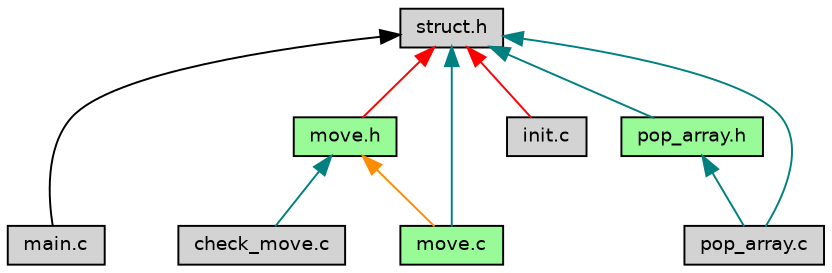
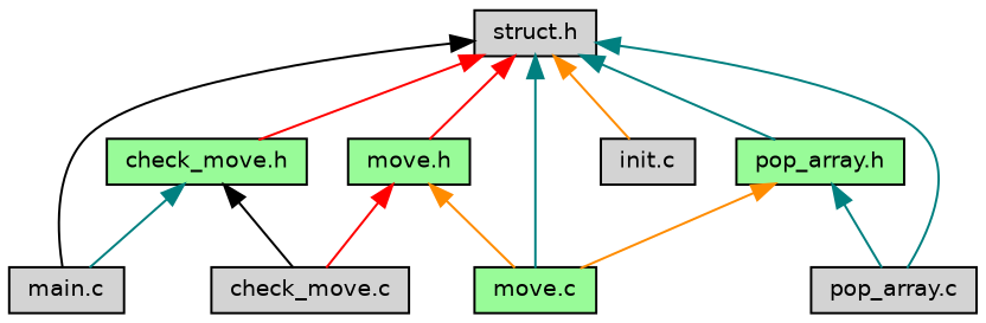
  digraph {
    node [color=black fillcolor=lightgrey fontname=Helvetica fontsize=10 shape=record style=filled]
    edge [color=teal dir=back fontname=Helvetica fontsize=10 labelfontname=Helvetica labelfontsize=10 style=solid]
    n1 [fontcolor=black height=0.2 label="struct.h" width=0.4]
+   n2 [fillcolor=palegreen height=0.2 label="check_move.h" width=0.4]
    n3 [height=0.2 label="main.c" width=0.4]
    n4 [fillcolor=palegreen height=0.2 label="move.h" width=0.4]
    n5 [fillcolor=palegreen height=0.2 label="move.c" width=0.4]
    n6 [height=0.2 label="init.c" width=0.4]
    n7 [fillcolor=palegreen height=0.2 label="pop_array.h" width=0.4]
    n8 [height=0.2 label="pop_array.c" width=0.4]
    n9 [height=0.2 label="check_move.c" width=0.4]
+   n1 -> n2 [color=red]
    n1 -> n3 [color=black]
    n1 -> n4 [color=red]
    n1 -> n5
-   n1 -> n6 [color=red]
+   n1 -> n6 [color=darkorange]
    n1 -> n7
    n1 -> n8
+   n2 -> n3
+   n2 -> n9 [color=black]
    n4 -> n5 [color=darkorange]
-   n4 -> n9
+   n4 -> n9 [color=red]
+   n7 -> n5 [color=darkorange]
    n7 -> n8
  }
